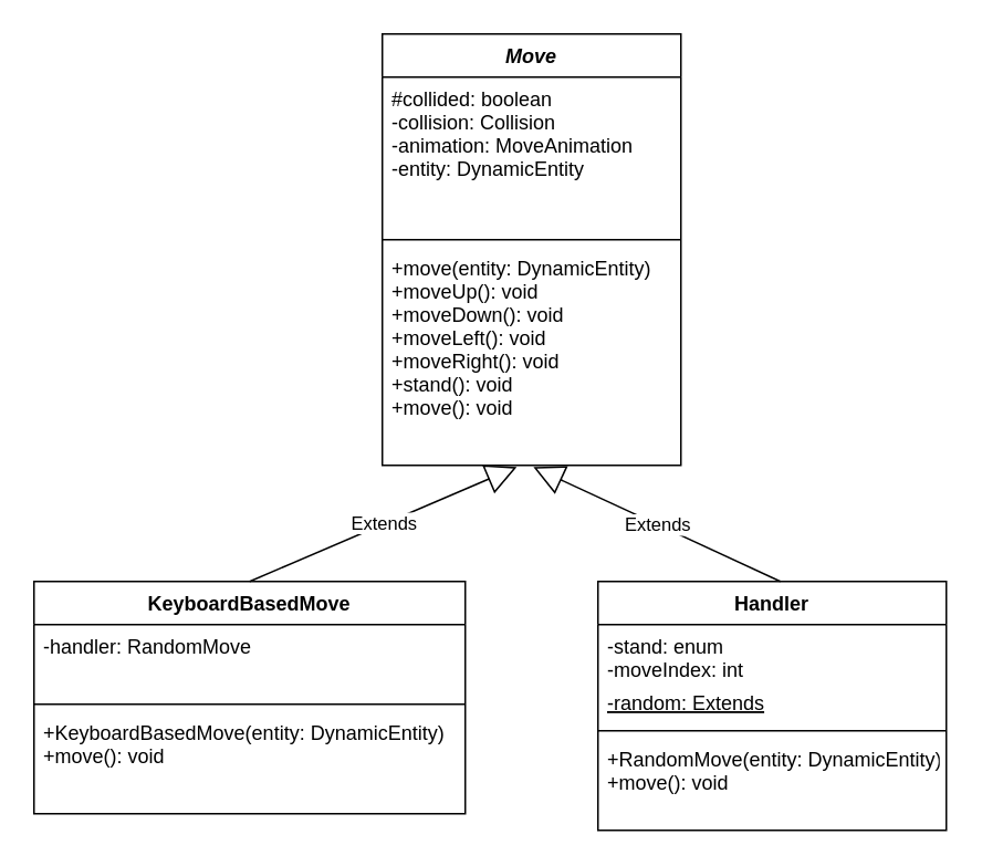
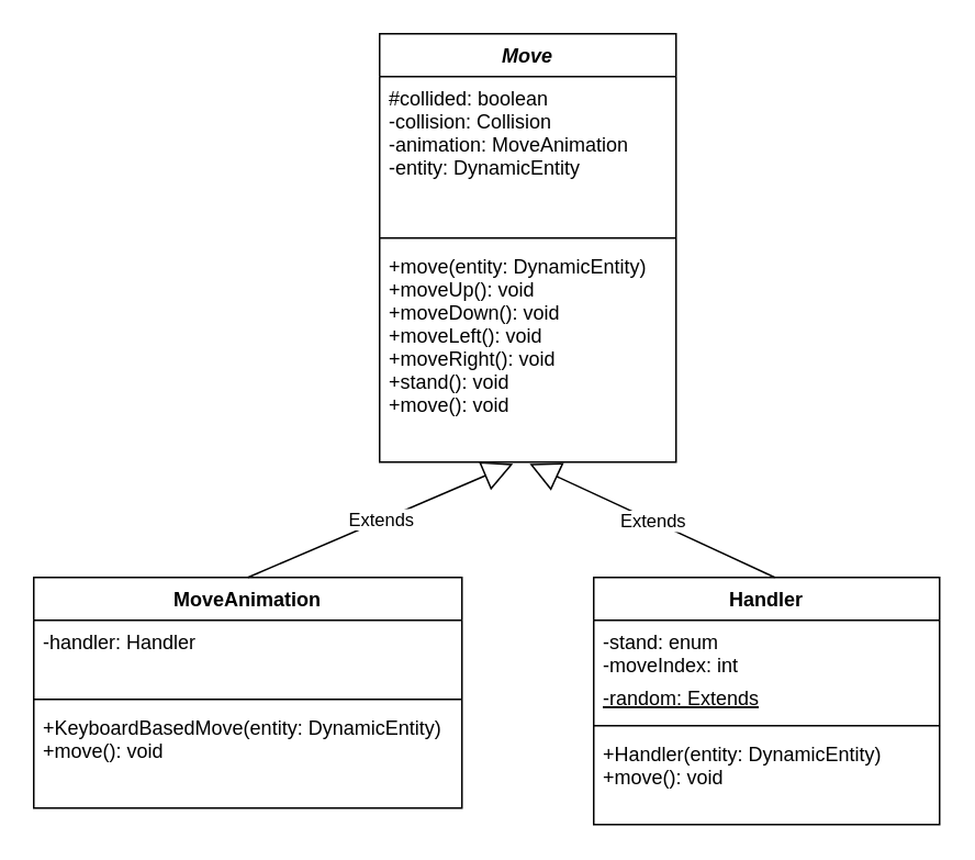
  <mxCell id="0" />
  <mxCell id="1" parent="0" />
- <mxCell id="2" value="KeyboardBasedMove" style="swimlane;fontStyle=1;align=center;verticalAlign=top;childLayout=stackLayout;horizontal=1;startSize=26;horizontalStack=0;resizeParent=1;resizeParentMax=0;resizeLast=0;collapsible=1;marginBottom=0;" vertex="1" parent="1"><mxGeometry x="20" y="350" width="260" height="140" as="geometry" /></mxCell>
+ <mxCell id="2" value="MoveAnimation" style="swimlane;fontStyle=1;align=center;verticalAlign=top;childLayout=stackLayout;horizontal=1;startSize=26;horizontalStack=0;resizeParent=1;resizeParentMax=0;resizeLast=0;collapsible=1;marginBottom=0;" vertex="1" parent="1"><mxGeometry x="20" y="350" width="260" height="140" as="geometry" /></mxCell>
  <mxCell id="3" value="Extends" style="endArrow=block;endSize=16;endFill=0;html=1;entryX=0.45;entryY=1.008;entryDx=0;entryDy=0;entryPerimeter=0;" edge="1" parent="2" target="16"><mxGeometry width="160" relative="1" as="geometry"><mxPoint x="130" as="sourcePoint" /><mxPoint x="290" as="targetPoint" /></mxGeometry></mxCell>
- <mxCell id="4" value="-handler: RandomMove" style="text;strokeColor=none;fillColor=none;align=left;verticalAlign=top;spacingLeft=4;spacingRight=4;overflow=hidden;rotatable=0;points=[[0,0.5],[1,0.5]];portConstraint=eastwest;" vertex="1" parent="2"><mxGeometry y="26" width="260" height="44" as="geometry" /></mxCell>
+ <mxCell id="4" value="-handler: Handler" style="text;strokeColor=none;fillColor=none;align=left;verticalAlign=top;spacingLeft=4;spacingRight=4;overflow=hidden;rotatable=0;points=[[0,0.5],[1,0.5]];portConstraint=eastwest;" vertex="1" parent="2"><mxGeometry y="26" width="260" height="44" as="geometry" /></mxCell>
  <mxCell id="5" value="" style="line;strokeWidth=1;fillColor=none;align=left;verticalAlign=middle;spacingTop=-1;spacingLeft=3;spacingRight=3;rotatable=0;labelPosition=right;points=[];portConstraint=eastwest;" vertex="1" parent="2"><mxGeometry y="70" width="260" height="8" as="geometry" /></mxCell>
  <mxCell id="6" value="+KeyboardBasedMove(entity: DynamicEntity)&#10;+move(): void" style="text;strokeColor=none;fillColor=none;align=left;verticalAlign=top;spacingLeft=4;spacingRight=4;overflow=hidden;rotatable=0;points=[[0,0.5],[1,0.5]];portConstraint=eastwest;fontStyle=0" vertex="1" parent="2"><mxGeometry y="78" width="260" height="62" as="geometry" /></mxCell>
  <mxCell id="7" value="Handler" style="swimlane;fontStyle=1;align=center;verticalAlign=top;childLayout=stackLayout;horizontal=1;startSize=26;horizontalStack=0;resizeParent=1;resizeParentMax=0;resizeLast=0;collapsible=1;marginBottom=0;" vertex="1" parent="1"><mxGeometry x="360" y="350" width="210" height="150" as="geometry" /></mxCell>
  <mxCell id="8" value="Extends" style="endArrow=block;endSize=16;endFill=0;html=1;entryX=0.506;entryY=1.008;entryDx=0;entryDy=0;entryPerimeter=0;" edge="1" parent="7" target="16"><mxGeometry width="160" relative="1" as="geometry"><mxPoint x="110" as="sourcePoint" /><mxPoint x="270" as="targetPoint" /></mxGeometry></mxCell>
  <mxCell id="9" value="-stand: enum&#10;-moveIndex: int&#10;" style="text;strokeColor=none;fillColor=none;align=left;verticalAlign=top;spacingLeft=4;spacingRight=4;overflow=hidden;rotatable=0;points=[[0,0.5],[1,0.5]];portConstraint=eastwest;" vertex="1" parent="7"><mxGeometry y="26" width="210" height="34" as="geometry" /></mxCell>
  <mxCell id="10" value="-random: Extends" style="text;strokeColor=none;fillColor=none;align=left;verticalAlign=top;spacingLeft=4;spacingRight=4;overflow=hidden;rotatable=0;points=[[0,0.5],[1,0.5]];portConstraint=eastwest;fontStyle=4" vertex="1" parent="7"><mxGeometry y="60" width="210" height="26" as="geometry" /></mxCell>
  <mxCell id="11" value="" style="line;strokeWidth=1;fillColor=none;align=left;verticalAlign=middle;spacingTop=-1;spacingLeft=3;spacingRight=3;rotatable=0;labelPosition=right;points=[];portConstraint=eastwest;" vertex="1" parent="7"><mxGeometry y="86" width="210" height="8" as="geometry" /></mxCell>
- <mxCell id="12" value="+RandomMove(entity: DynamicEntity)&#10;+move(): void" style="text;strokeColor=none;fillColor=none;align=left;verticalAlign=top;spacingLeft=4;spacingRight=4;overflow=hidden;rotatable=0;points=[[0,0.5],[1,0.5]];portConstraint=eastwest;fontStyle=0" vertex="1" parent="7"><mxGeometry y="94" width="210" height="56" as="geometry" /></mxCell>
+ <mxCell id="12" value="+Handler(entity: DynamicEntity)&#10;+move(): void" style="text;strokeColor=none;fillColor=none;align=left;verticalAlign=top;spacingLeft=4;spacingRight=4;overflow=hidden;rotatable=0;points=[[0,0.5],[1,0.5]];portConstraint=eastwest;fontStyle=0" vertex="1" parent="7"><mxGeometry y="94" width="210" height="56" as="geometry" /></mxCell>
  <mxCell id="13" value="Move" style="swimlane;fontStyle=3;align=center;verticalAlign=top;childLayout=stackLayout;horizontal=1;startSize=26;horizontalStack=0;resizeParent=1;resizeParentMax=0;resizeLast=0;collapsible=1;marginBottom=0;" vertex="1" parent="1"><mxGeometry x="230" y="20" width="180" height="260" as="geometry" /></mxCell>
  <mxCell id="14" value="#collided: boolean&#10;-collision: Collision&#10;-animation: MoveAnimation&#10;-entity: DynamicEntity" style="text;strokeColor=none;fillColor=none;align=left;verticalAlign=top;spacingLeft=4;spacingRight=4;overflow=hidden;rotatable=0;points=[[0,0.5],[1,0.5]];portConstraint=eastwest;" vertex="1" parent="13"><mxGeometry y="26" width="180" height="94" as="geometry" /></mxCell>
  <mxCell id="15" value="" style="line;strokeWidth=1;fillColor=none;align=left;verticalAlign=middle;spacingTop=-1;spacingLeft=3;spacingRight=3;rotatable=0;labelPosition=right;points=[];portConstraint=eastwest;" vertex="1" parent="13"><mxGeometry y="120" width="180" height="8" as="geometry" /></mxCell>
  <mxCell id="16" value="+move(entity: DynamicEntity)&#10;+moveUp(): void&#10;+moveDown(): void&#10;+moveLeft(): void&#10;+moveRight(): void&#10;+stand(): void&#10;+move(): void" style="text;strokeColor=none;fillColor=none;align=left;verticalAlign=top;spacingLeft=4;spacingRight=4;overflow=hidden;rotatable=0;points=[[0,0.5],[1,0.5]];portConstraint=eastwest;" vertex="1" parent="13"><mxGeometry y="128" width="180" height="132" as="geometry" /></mxCell>
